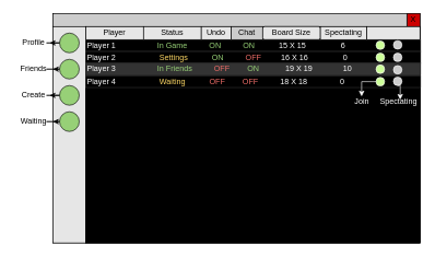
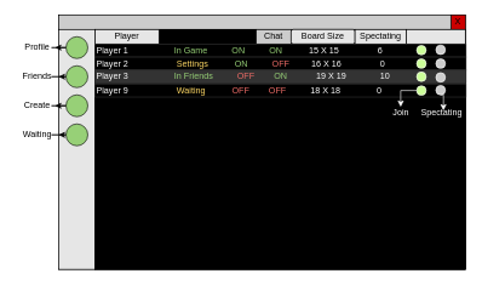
  <mxCell id="0" />
  <mxCell id="1" parent="0" />
  <mxCell id="2" value="" style="rounded=0;whiteSpace=wrap;html=1;fillColor=#FFFFFF;" parent="1" vertex="1"><mxGeometry x="80" y="20" width="560" height="350" as="geometry" /></mxCell>
  <mxCell id="3" value="" style="endArrow=none;html=1;entryX=1;entryY=0.057;entryDx=0;entryDy=0;entryPerimeter=0;" parent="1" target="2" edge="1"><mxGeometry width="50" height="50" relative="1" as="geometry"><mxPoint x="80" y="40" as="sourcePoint" /><mxPoint x="180" y="40" as="targetPoint" /></mxGeometry></mxCell>
  <mxCell id="4" value="X" style="whiteSpace=wrap;html=1;aspect=fixed;fillColor=#CC0000;" parent="1" vertex="1"><mxGeometry x="620" y="20" width="20" height="20" as="geometry" /></mxCell>
  <mxCell id="5" value="" style="rounded=0;whiteSpace=wrap;html=1;fillColor=#CCCCCC;" parent="1" vertex="1"><mxGeometry x="80" y="20" width="540" height="20" as="geometry" /></mxCell>
  <mxCell id="6" value="" style="rounded=0;whiteSpace=wrap;html=1;fillColor=#E6E6E6;" parent="1" vertex="1"><mxGeometry x="80" y="40" width="50" height="330" as="geometry" /></mxCell>
  <mxCell id="7" style="edgeStyle=orthogonalEdgeStyle;rounded=0;orthogonalLoop=1;jettySize=auto;html=1;exitX=0;exitY=0.5;exitDx=0;exitDy=0;" parent="1" source="8" target="15" edge="1"><mxGeometry relative="1" as="geometry" /></mxCell>
  <mxCell id="8" value="" style="ellipse;whiteSpace=wrap;html=1;aspect=fixed;fillColor=#97D077;" parent="1" vertex="1"><mxGeometry x="90" y="50" width="30" height="30" as="geometry" /></mxCell>
  <mxCell id="9" style="edgeStyle=orthogonalEdgeStyle;rounded=0;orthogonalLoop=1;jettySize=auto;html=1;exitX=0;exitY=0.5;exitDx=0;exitDy=0;" parent="1" source="10" target="16" edge="1"><mxGeometry relative="1" as="geometry" /></mxCell>
  <mxCell id="10" value="" style="ellipse;whiteSpace=wrap;html=1;aspect=fixed;fillColor=#97D077;" parent="1" vertex="1"><mxGeometry x="90" y="90" width="30" height="30" as="geometry" /></mxCell>
  <mxCell id="11" style="edgeStyle=orthogonalEdgeStyle;rounded=0;orthogonalLoop=1;jettySize=auto;html=1;exitX=0;exitY=0.5;exitDx=0;exitDy=0;" parent="1" source="12" target="17" edge="1"><mxGeometry relative="1" as="geometry" /></mxCell>
  <mxCell id="12" value="" style="ellipse;whiteSpace=wrap;html=1;aspect=fixed;fillColor=#97D077;" parent="1" vertex="1"><mxGeometry x="90" y="130" width="30" height="30" as="geometry" /></mxCell>
  <mxCell id="13" style="edgeStyle=orthogonalEdgeStyle;rounded=0;orthogonalLoop=1;jettySize=auto;html=1;exitX=0;exitY=0.5;exitDx=0;exitDy=0;" parent="1" source="14" target="18" edge="1"><mxGeometry relative="1" as="geometry" /></mxCell>
  <mxCell id="14" value="" style="ellipse;whiteSpace=wrap;html=1;aspect=fixed;fillColor=#97D077;" parent="1" vertex="1"><mxGeometry x="90" y="170" width="30" height="30" as="geometry" /></mxCell>
  <mxCell id="15" value="Profile" style="text;html=1;resizable=0;autosize=1;align=center;verticalAlign=middle;points=[];fillColor=none;strokeColor=none;rounded=0;" parent="1" vertex="1"><mxGeometry x="25" y="55" width="50" height="20" as="geometry" /></mxCell>
  <mxCell id="16" value="Friends" style="text;html=1;resizable=0;autosize=1;align=center;verticalAlign=middle;points=[];fillColor=none;strokeColor=none;rounded=0;" parent="1" vertex="1"><mxGeometry x="20" y="95" width="60" height="20" as="geometry" /></mxCell>
  <mxCell id="17" value="Create&lt;span style=&quot;color: rgba(0 , 0 , 0 , 0) ; font-family: monospace ; font-size: 0px&quot;&gt;%3CmxGraphModel%3E%3Croot%3E%3CmxCell%20id%3D%220%22%2F%3E%3CmxCell%20id%3D%221%22%20parent%3D%220%22%2F%3E%3CmxCell%20id%3D%222%22%20value%3D%22Profile%22%20style%3D%22text%3Bhtml%3D1%3Bresizable%3D0%3Bautosize%3D1%3Balign%3Dcenter%3BverticalAlign%3Dmiddle%3Bpoints%3D%5B%5D%3BfillColor%3Dnone%3BstrokeColor%3Dnone%3Brounded%3D0%3B%22%20vertex%3D%221%22%20parent%3D%221%22%3E%3CmxGeometry%20x%3D%2245%22%20y%3D%22145%22%20width%3D%2250%22%20height%3D%2220%22%20as%3D%22geometry%22%2F%3E%3C%2FmxCell%3E%3C%2Froot%3E%3C%2FmxGraphModel%3E&lt;/span&gt;" style="text;html=1;resizable=0;autosize=1;align=center;verticalAlign=middle;points=[];fillColor=none;strokeColor=none;rounded=0;" parent="1" vertex="1"><mxGeometry x="25" y="135" width="50" height="20" as="geometry" /></mxCell>
  <mxCell id="18" value="Waiting" style="text;html=1;resizable=0;autosize=1;align=center;verticalAlign=middle;points=[];fillColor=none;strokeColor=none;rounded=0;" parent="1" vertex="1"><mxGeometry x="20" y="175" width="60" height="20" as="geometry" /></mxCell>
  <mxCell id="19" value="" style="rounded=0;whiteSpace=wrap;html=1;fillColor=#1A1A1A;" parent="1" vertex="1"><mxGeometry x="130" y="40" width="510" height="330" as="geometry" /></mxCell>
  <mxCell id="20" value="" style="rounded=0;whiteSpace=wrap;html=1;fillColor=#000000;" parent="1" vertex="1"><mxGeometry x="130" y="40" width="510" height="330" as="geometry" /></mxCell>
  <mxCell id="21" value="Player" style="rounded=0;whiteSpace=wrap;html=1;fillColor=#E6E6E6;strokeColor=#000000;" parent="1" vertex="1"><mxGeometry x="130" y="40" width="88" height="20" as="geometry" /></mxCell>
- <mxCell id="22" value="Undo" style="rounded=0;whiteSpace=wrap;html=1;fillColor=#E6E6E6;strokeColor=#000000;" parent="1" vertex="1"><mxGeometry x="306" y="40" width="46" height="20" as="geometry" /></mxCell>
- <mxCell id="23" value="Status" style="rounded=0;whiteSpace=wrap;html=1;fillColor=#E6E6E6;strokeColor=#000000;" parent="1" vertex="1"><mxGeometry x="218" y="40" width="88" height="20" as="geometry" /></mxCell>
  <mxCell id="24" value="Chat" style="rounded=0;whiteSpace=wrap;html=1;fillColor=#cccccc;strokeColor=#000000;" parent="1" vertex="1"><mxGeometry x="352" y="40" width="48" height="20" as="geometry" /></mxCell>
  <mxCell id="25" value="Board Size" style="whiteSpace=wrap;html=1;fillColor=#E6E6E6;strokeColor=#000000;rounded=1;" parent="1" vertex="1"><mxGeometry x="400" y="40" width="88" height="20" as="geometry" /></mxCell>
  <mxCell id="26" value="Spectating" style="rounded=0;whiteSpace=wrap;html=1;fillColor=#E6E6E6;strokeColor=#000000;" parent="1" vertex="1"><mxGeometry x="488" y="40" width="71" height="20" as="geometry" /></mxCell>
  <mxCell id="27" value="" style="rounded=0;whiteSpace=wrap;html=1;fillColor=#E6E6E6;strokeColor=#000000;" parent="1" vertex="1"><mxGeometry x="559" y="40" width="81" height="20" as="geometry" /></mxCell>
  <mxCell id="28" value="&lt;font color=&quot;#ffffff&quot;&gt;Player 1&amp;nbsp; &amp;nbsp; &amp;nbsp; &amp;nbsp; &amp;nbsp; &amp;nbsp; &amp;nbsp; &amp;nbsp; &amp;nbsp; &amp;nbsp;&lt;/font&gt;&lt;font color=&quot;#97d077&quot;&gt;In Game&lt;/font&gt;&lt;font color=&quot;#ffffff&quot;&gt;&amp;nbsp; &amp;nbsp; &amp;nbsp; &amp;nbsp; &amp;nbsp; &lt;/font&gt;&lt;font color=&quot;#97d077&quot;&gt;ON&amp;nbsp; &amp;nbsp; &amp;nbsp; &amp;nbsp; &amp;nbsp; ON&amp;nbsp;&lt;/font&gt;&lt;font color=&quot;#ffffff&quot;&gt; &amp;nbsp; &amp;nbsp; &amp;nbsp; &amp;nbsp; &amp;nbsp;15 X 15&amp;nbsp; &amp;nbsp; &amp;nbsp; &amp;nbsp; &amp;nbsp; &amp;nbsp; &amp;nbsp; &amp;nbsp; 6&lt;/font&gt;" style="rounded=0;whiteSpace=wrap;html=1;strokeColor=#333333;fillColor=#000000;align=left;" parent="1" vertex="1"><mxGeometry x="130" y="60" width="511" height="18" as="geometry" /></mxCell>
  <mxCell id="29" value="&lt;span style=&quot;color: rgb(255 , 255 , 255) ; white-space: normal&quot;&gt;Player 2&amp;nbsp; &amp;nbsp; &amp;nbsp; &amp;nbsp; &amp;nbsp; &amp;nbsp; &amp;nbsp; &amp;nbsp; &amp;nbsp; &amp;nbsp; &lt;/span&gt;&lt;span style=&quot;white-space: normal&quot;&gt;&lt;font color=&quot;#ffd966&quot;&gt;Settings&lt;/font&gt;&lt;/span&gt;&lt;span style=&quot;color: rgb(255 , 255 , 255) ; white-space: normal&quot;&gt;&amp;nbsp; &amp;nbsp; &amp;nbsp; &amp;nbsp; &amp;nbsp; &amp;nbsp;&lt;/span&gt;&lt;span style=&quot;white-space: normal&quot;&gt;&lt;font color=&quot;#97d077&quot;&gt;ON&lt;/font&gt;&lt;/span&gt;&lt;span style=&quot;color: rgb(255 , 255 , 255) ; white-space: normal&quot;&gt;&amp;nbsp; &amp;nbsp; &amp;nbsp; &amp;nbsp; &amp;nbsp; &lt;/span&gt;&lt;span style=&quot;white-space: normal&quot;&gt;&lt;font color=&quot;#ea6b66&quot;&gt;OFF&lt;/font&gt;&lt;/span&gt;&lt;span style=&quot;color: rgb(255 , 255 , 255) ; white-space: normal&quot;&gt;&amp;nbsp; &amp;nbsp; &amp;nbsp; &amp;nbsp; &amp;nbsp;16 X 16&amp;nbsp; &amp;nbsp; &amp;nbsp; &amp;nbsp; &amp;nbsp; &amp;nbsp; &amp;nbsp; &amp;nbsp; 0&lt;/span&gt;" style="rounded=0;whiteSpace=wrap;html=1;strokeColor=#333333;fillColor=#000000;align=left;" parent="1" vertex="1"><mxGeometry x="130" y="78" width="511" height="18" as="geometry" /></mxCell>
  <mxCell id="30" value="&lt;span style=&quot;color: rgb(255 , 255 , 255) ; white-space: normal&quot;&gt;Player 3&amp;nbsp; &amp;nbsp; &amp;nbsp; &amp;nbsp; &amp;nbsp; &amp;nbsp; &amp;nbsp; &amp;nbsp; &amp;nbsp; &amp;nbsp;&lt;/span&gt;&lt;span style=&quot;white-space: normal&quot;&gt;&lt;font color=&quot;#97d077&quot;&gt;In Friends&lt;/font&gt;&lt;/span&gt;&lt;span style=&quot;color: rgb(255 , 255 , 255) ; white-space: normal&quot;&gt;&amp;nbsp; &amp;nbsp; &amp;nbsp; &amp;nbsp; &amp;nbsp; &lt;/span&gt;&lt;span style=&quot;white-space: normal&quot;&gt;&lt;font color=&quot;#ea6b66&quot;&gt;OFF&amp;nbsp;&lt;/font&gt;&lt;/span&gt;&lt;span style=&quot;color: rgb(255 , 255 , 255) ; white-space: normal&quot;&gt; &amp;nbsp; &amp;nbsp; &amp;nbsp; &lt;/span&gt;&lt;span style=&quot;white-space: normal&quot;&gt;&lt;font color=&quot;#97d077&quot;&gt;ON&lt;/font&gt;&lt;/span&gt;&lt;span style=&quot;color: rgb(255 , 255 , 255) ; white-space: normal&quot;&gt;&amp;nbsp; &amp;nbsp; &amp;nbsp; &amp;nbsp; &amp;nbsp; &amp;nbsp; 19 X 19&amp;nbsp; &amp;nbsp; &amp;nbsp; &amp;nbsp; &amp;nbsp; &amp;nbsp; &amp;nbsp; 10&lt;/span&gt;" style="rounded=0;whiteSpace=wrap;html=1;strokeColor=#333333;fillColor=#333333;align=left;" parent="1" vertex="1"><mxGeometry x="130" y="96" width="511" height="18" as="geometry" /></mxCell>
- <mxCell id="31" value="&lt;span style=&quot;color: rgb(255 , 255 , 255) ; white-space: normal&quot;&gt;Player 4&amp;nbsp; &amp;nbsp; &amp;nbsp; &amp;nbsp; &amp;nbsp; &amp;nbsp; &amp;nbsp; &amp;nbsp; &amp;nbsp; &amp;nbsp; &lt;/span&gt;&lt;span style=&quot;white-space: normal&quot;&gt;&lt;font color=&quot;#ffd966&quot;&gt;Waiting&amp;nbsp;&lt;/font&gt;&lt;/span&gt;&lt;span style=&quot;color: rgb(255 , 255 , 255) ; white-space: normal&quot;&gt; &amp;nbsp; &amp;nbsp; &amp;nbsp; &amp;nbsp; &lt;/span&gt;&lt;span style=&quot;white-space: normal&quot;&gt;&lt;font color=&quot;#ea6b66&quot;&gt;&amp;nbsp;OFF&amp;nbsp; &amp;nbsp; &amp;nbsp; &amp;nbsp; OFF&lt;/font&gt;&lt;/span&gt;&lt;span style=&quot;color: rgb(255 , 255 , 255) ; white-space: normal&quot;&gt;&amp;nbsp; &amp;nbsp; &amp;nbsp; &amp;nbsp; &amp;nbsp; 18 X 18&amp;nbsp; &amp;nbsp; &amp;nbsp; &amp;nbsp; &amp;nbsp; &amp;nbsp; &amp;nbsp; &amp;nbsp;0&lt;/span&gt;" style="rounded=0;whiteSpace=wrap;html=1;strokeColor=#333333;fillColor=#000000;align=left;" parent="1" vertex="1"><mxGeometry x="130" y="115" width="511" height="18" as="geometry" /></mxCell>
+ <mxCell id="31" value="&lt;span style=&quot;color: rgb(255 , 255 , 255) ; white-space: normal&quot;&gt;Player 9&amp;nbsp; &amp;nbsp; &amp;nbsp; &amp;nbsp; &amp;nbsp; &amp;nbsp; &amp;nbsp; &amp;nbsp; &amp;nbsp; &amp;nbsp; &lt;/span&gt;&lt;span style=&quot;white-space: normal&quot;&gt;&lt;font color=&quot;#ffd966&quot;&gt;Waiting&amp;nbsp;&lt;/font&gt;&lt;/span&gt;&lt;span style=&quot;color: rgb(255 , 255 , 255) ; white-space: normal&quot;&gt; &amp;nbsp; &amp;nbsp; &amp;nbsp; &amp;nbsp; &lt;/span&gt;&lt;span style=&quot;white-space: normal&quot;&gt;&lt;font color=&quot;#ea6b66&quot;&gt;&amp;nbsp;OFF&amp;nbsp; &amp;nbsp; &amp;nbsp; &amp;nbsp; OFF&lt;/font&gt;&lt;/span&gt;&lt;span style=&quot;color: rgb(255 , 255 , 255) ; white-space: normal&quot;&gt;&amp;nbsp; &amp;nbsp; &amp;nbsp; &amp;nbsp; &amp;nbsp; 18 X 18&amp;nbsp; &amp;nbsp; &amp;nbsp; &amp;nbsp; &amp;nbsp; &amp;nbsp; &amp;nbsp; &amp;nbsp;0&lt;/span&gt;" style="rounded=0;whiteSpace=wrap;html=1;strokeColor=#333333;fillColor=#000000;align=left;" parent="1" vertex="1"><mxGeometry x="130" y="115" width="511" height="18" as="geometry" /></mxCell>
  <mxCell id="32" value="" style="ellipse;whiteSpace=wrap;html=1;aspect=fixed;strokeColor=#FFFFFF;fillColor=#CCFF99;" parent="1" vertex="1"><mxGeometry x="573" y="98.5" width="13" height="13" as="geometry" /></mxCell>
  <mxCell id="33" value="" style="ellipse;whiteSpace=wrap;html=1;aspect=fixed;strokeColor=#FFFFFF;fillColor=#CCFF99;" parent="1" vertex="1"><mxGeometry x="573" y="80.5" width="13" height="13" as="geometry" /></mxCell>
  <mxCell id="34" value="" style="ellipse;whiteSpace=wrap;html=1;aspect=fixed;strokeColor=#FFFFFF;fillColor=#CCFF99;" parent="1" vertex="1"><mxGeometry x="573" y="62" width="13" height="13" as="geometry" /></mxCell>
  <mxCell id="35" style="edgeStyle=orthogonalEdgeStyle;rounded=0;orthogonalLoop=1;jettySize=auto;html=1;exitX=0;exitY=0.5;exitDx=0;exitDy=0;strokeColor=#FFFFFF;" parent="1" source="36" target="42" edge="1"><mxGeometry relative="1" as="geometry" /></mxCell>
  <mxCell id="36" value="" style="ellipse;whiteSpace=wrap;html=1;aspect=fixed;strokeColor=#FFFFFF;fillColor=#CCFF99;" parent="1" vertex="1"><mxGeometry x="573" y="117.5" width="13" height="13" as="geometry" /></mxCell>
  <mxCell id="37" value="" style="ellipse;whiteSpace=wrap;html=1;aspect=fixed;strokeColor=#FFFFFF;fillColor=#CCCCCC;" parent="1" vertex="1"><mxGeometry x="599.5" y="61.5" width="13" height="13" as="geometry" /></mxCell>
  <mxCell id="38" value="" style="ellipse;whiteSpace=wrap;html=1;aspect=fixed;strokeColor=#FFFFFF;fillColor=#CCCCCC;" parent="1" vertex="1"><mxGeometry x="599.5" y="80.5" width="13" height="13" as="geometry" /></mxCell>
  <mxCell id="39" value="" style="ellipse;whiteSpace=wrap;html=1;aspect=fixed;strokeColor=#FFFFFF;fillColor=#CCCCCC;" parent="1" vertex="1"><mxGeometry x="599.5" y="99.5" width="13" height="13" as="geometry" /></mxCell>
  <mxCell id="40" style="edgeStyle=orthogonalEdgeStyle;rounded=0;orthogonalLoop=1;jettySize=auto;html=1;exitX=0.5;exitY=1;exitDx=0;exitDy=0;entryX=0.55;entryY=0.383;entryDx=0;entryDy=0;entryPerimeter=0;strokeColor=#FFFFFF;" parent="1" source="41" target="43" edge="1"><mxGeometry relative="1" as="geometry" /></mxCell>
  <mxCell id="41" value="" style="ellipse;whiteSpace=wrap;html=1;aspect=fixed;strokeColor=#FFFFFF;fillColor=#CCCCCC;" parent="1" vertex="1"><mxGeometry x="599.5" y="117" width="13" height="13" as="geometry" /></mxCell>
  <mxCell id="42" value="&lt;font color=&quot;#ffffff&quot;&gt;Join&lt;/font&gt;" style="text;html=1;resizable=0;autosize=1;align=center;verticalAlign=middle;points=[];fillColor=none;strokeColor=none;rounded=0;" parent="1" vertex="1"><mxGeometry x="535" y="146.5" width="32" height="17" as="geometry" /></mxCell>
  <mxCell id="43" value="&lt;font color=&quot;#ffffff&quot;&gt;Spectating&lt;/font&gt;" style="text;html=1;resizable=0;autosize=1;align=center;verticalAlign=middle;points=[];fillColor=none;strokeColor=none;rounded=0;" parent="1" vertex="1"><mxGeometry x="573" y="145" width="67" height="17" as="geometry" /></mxCell>
